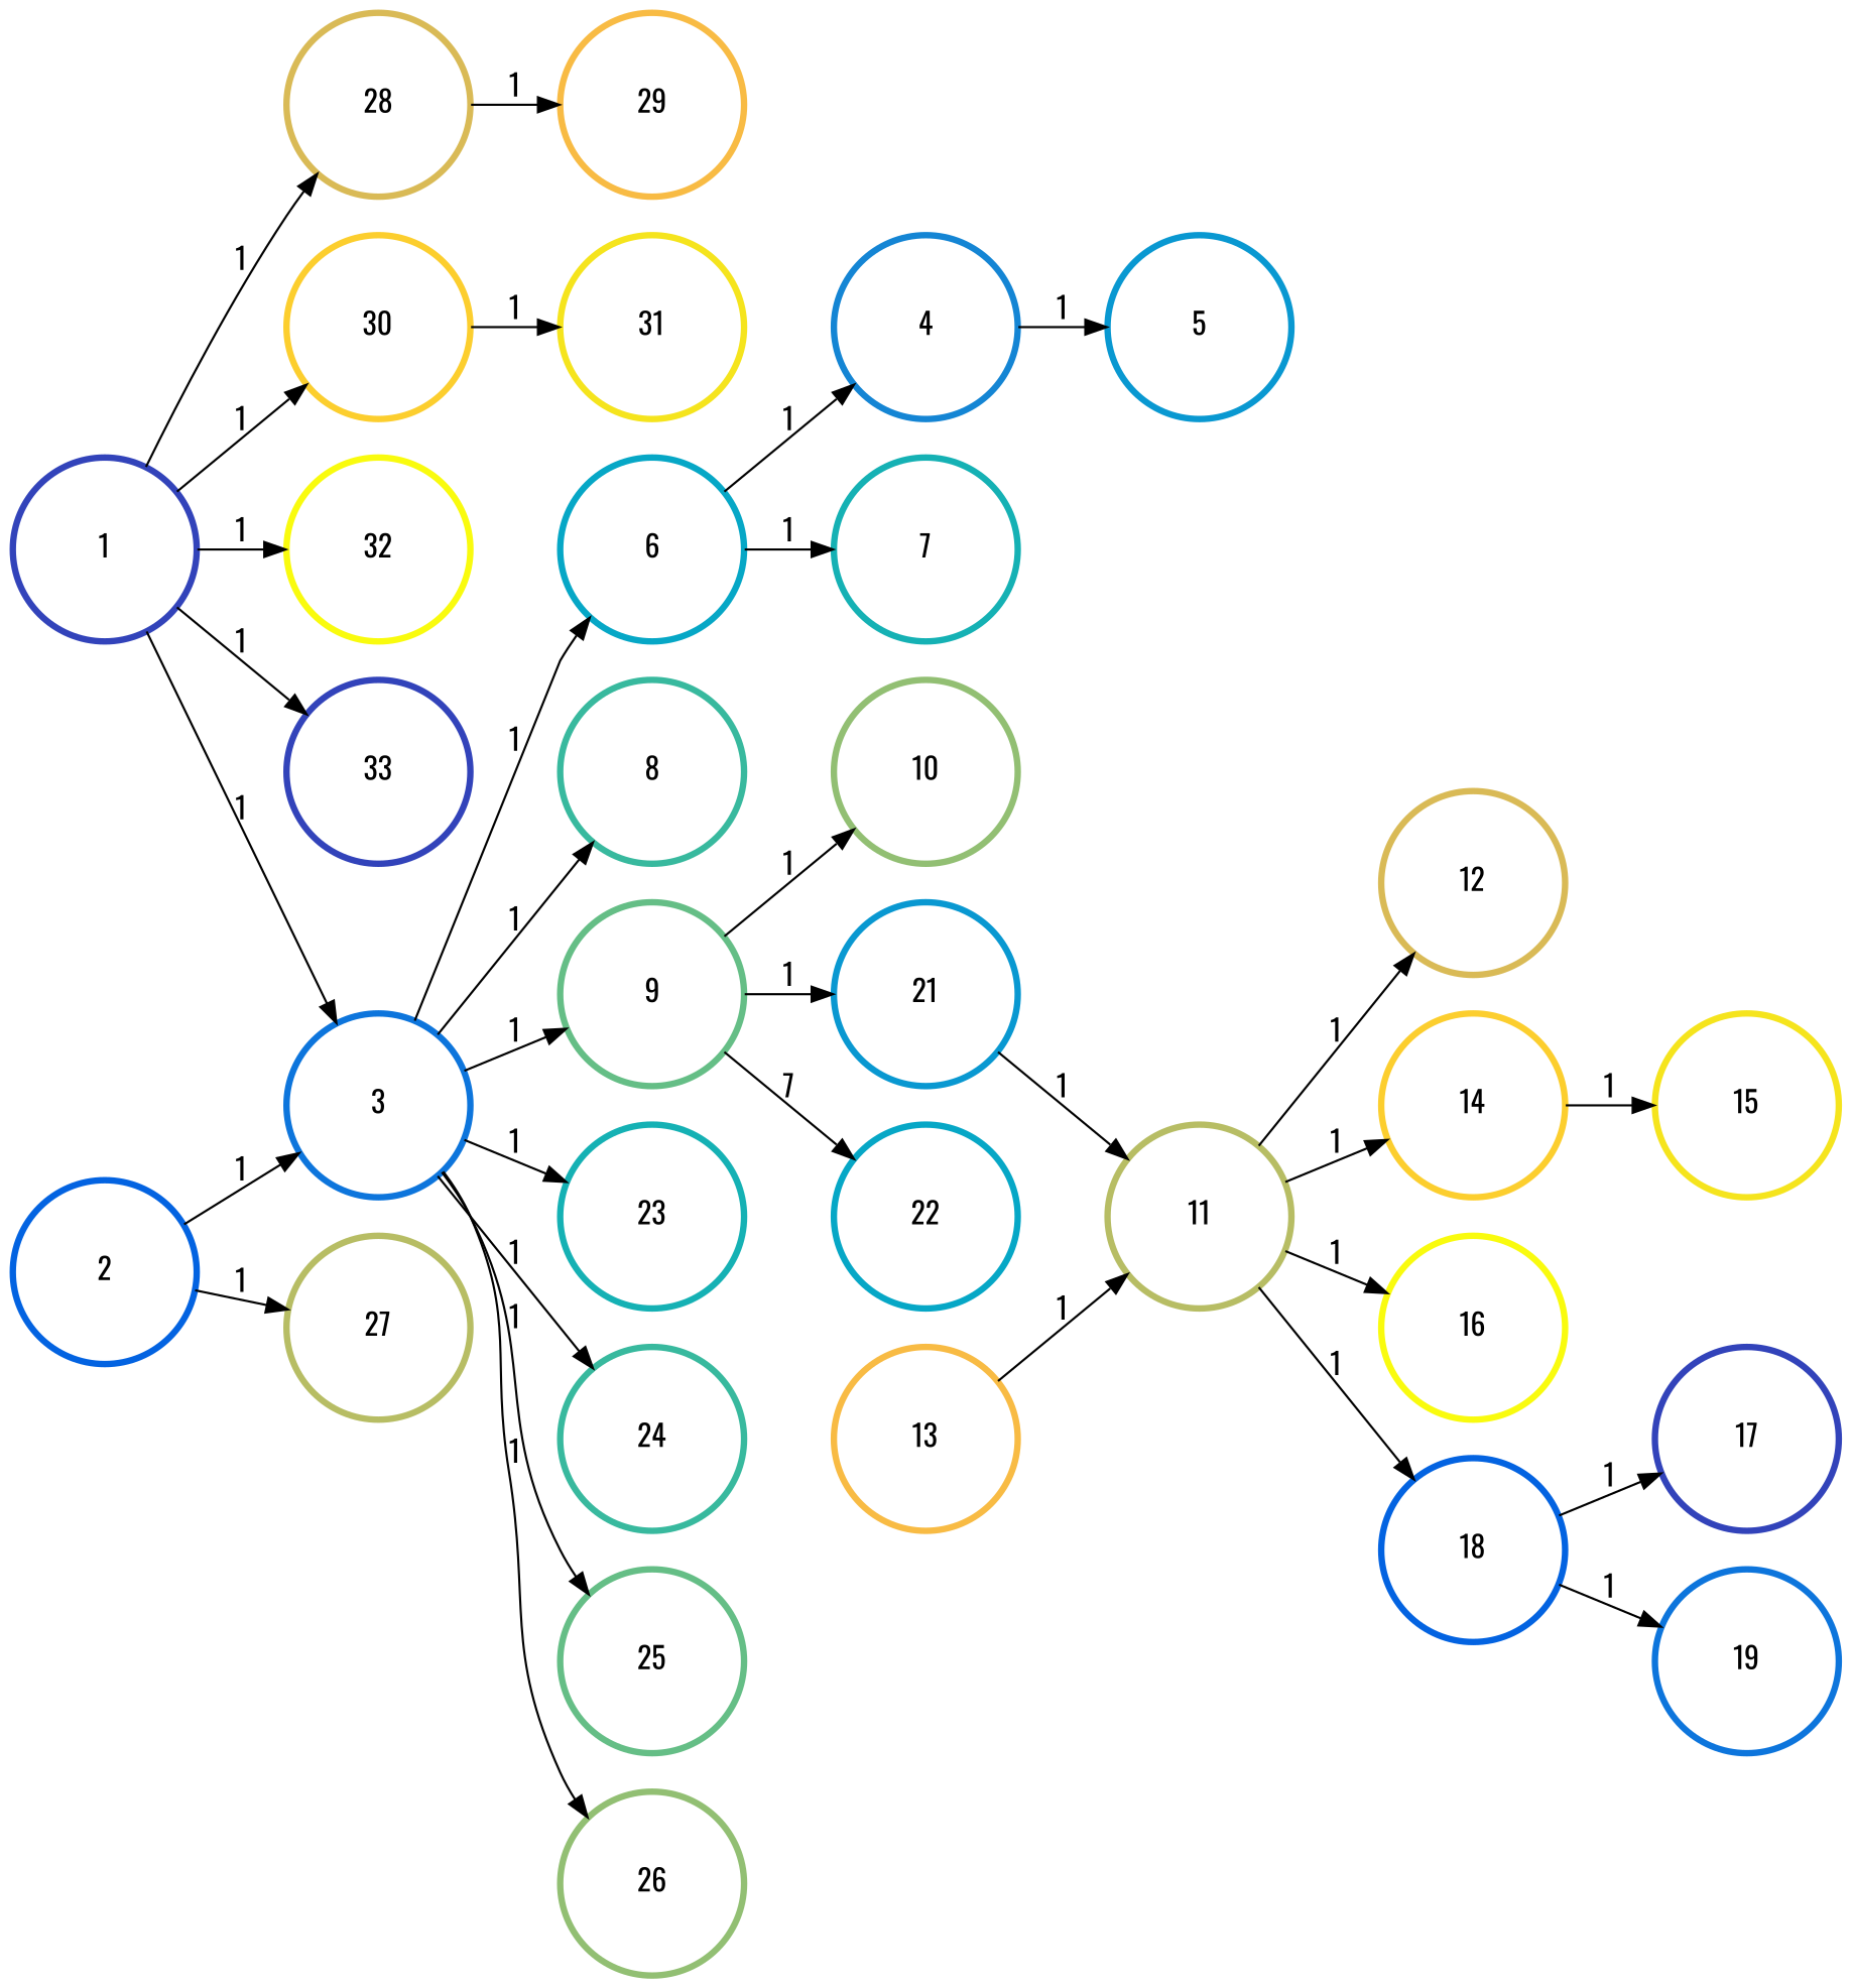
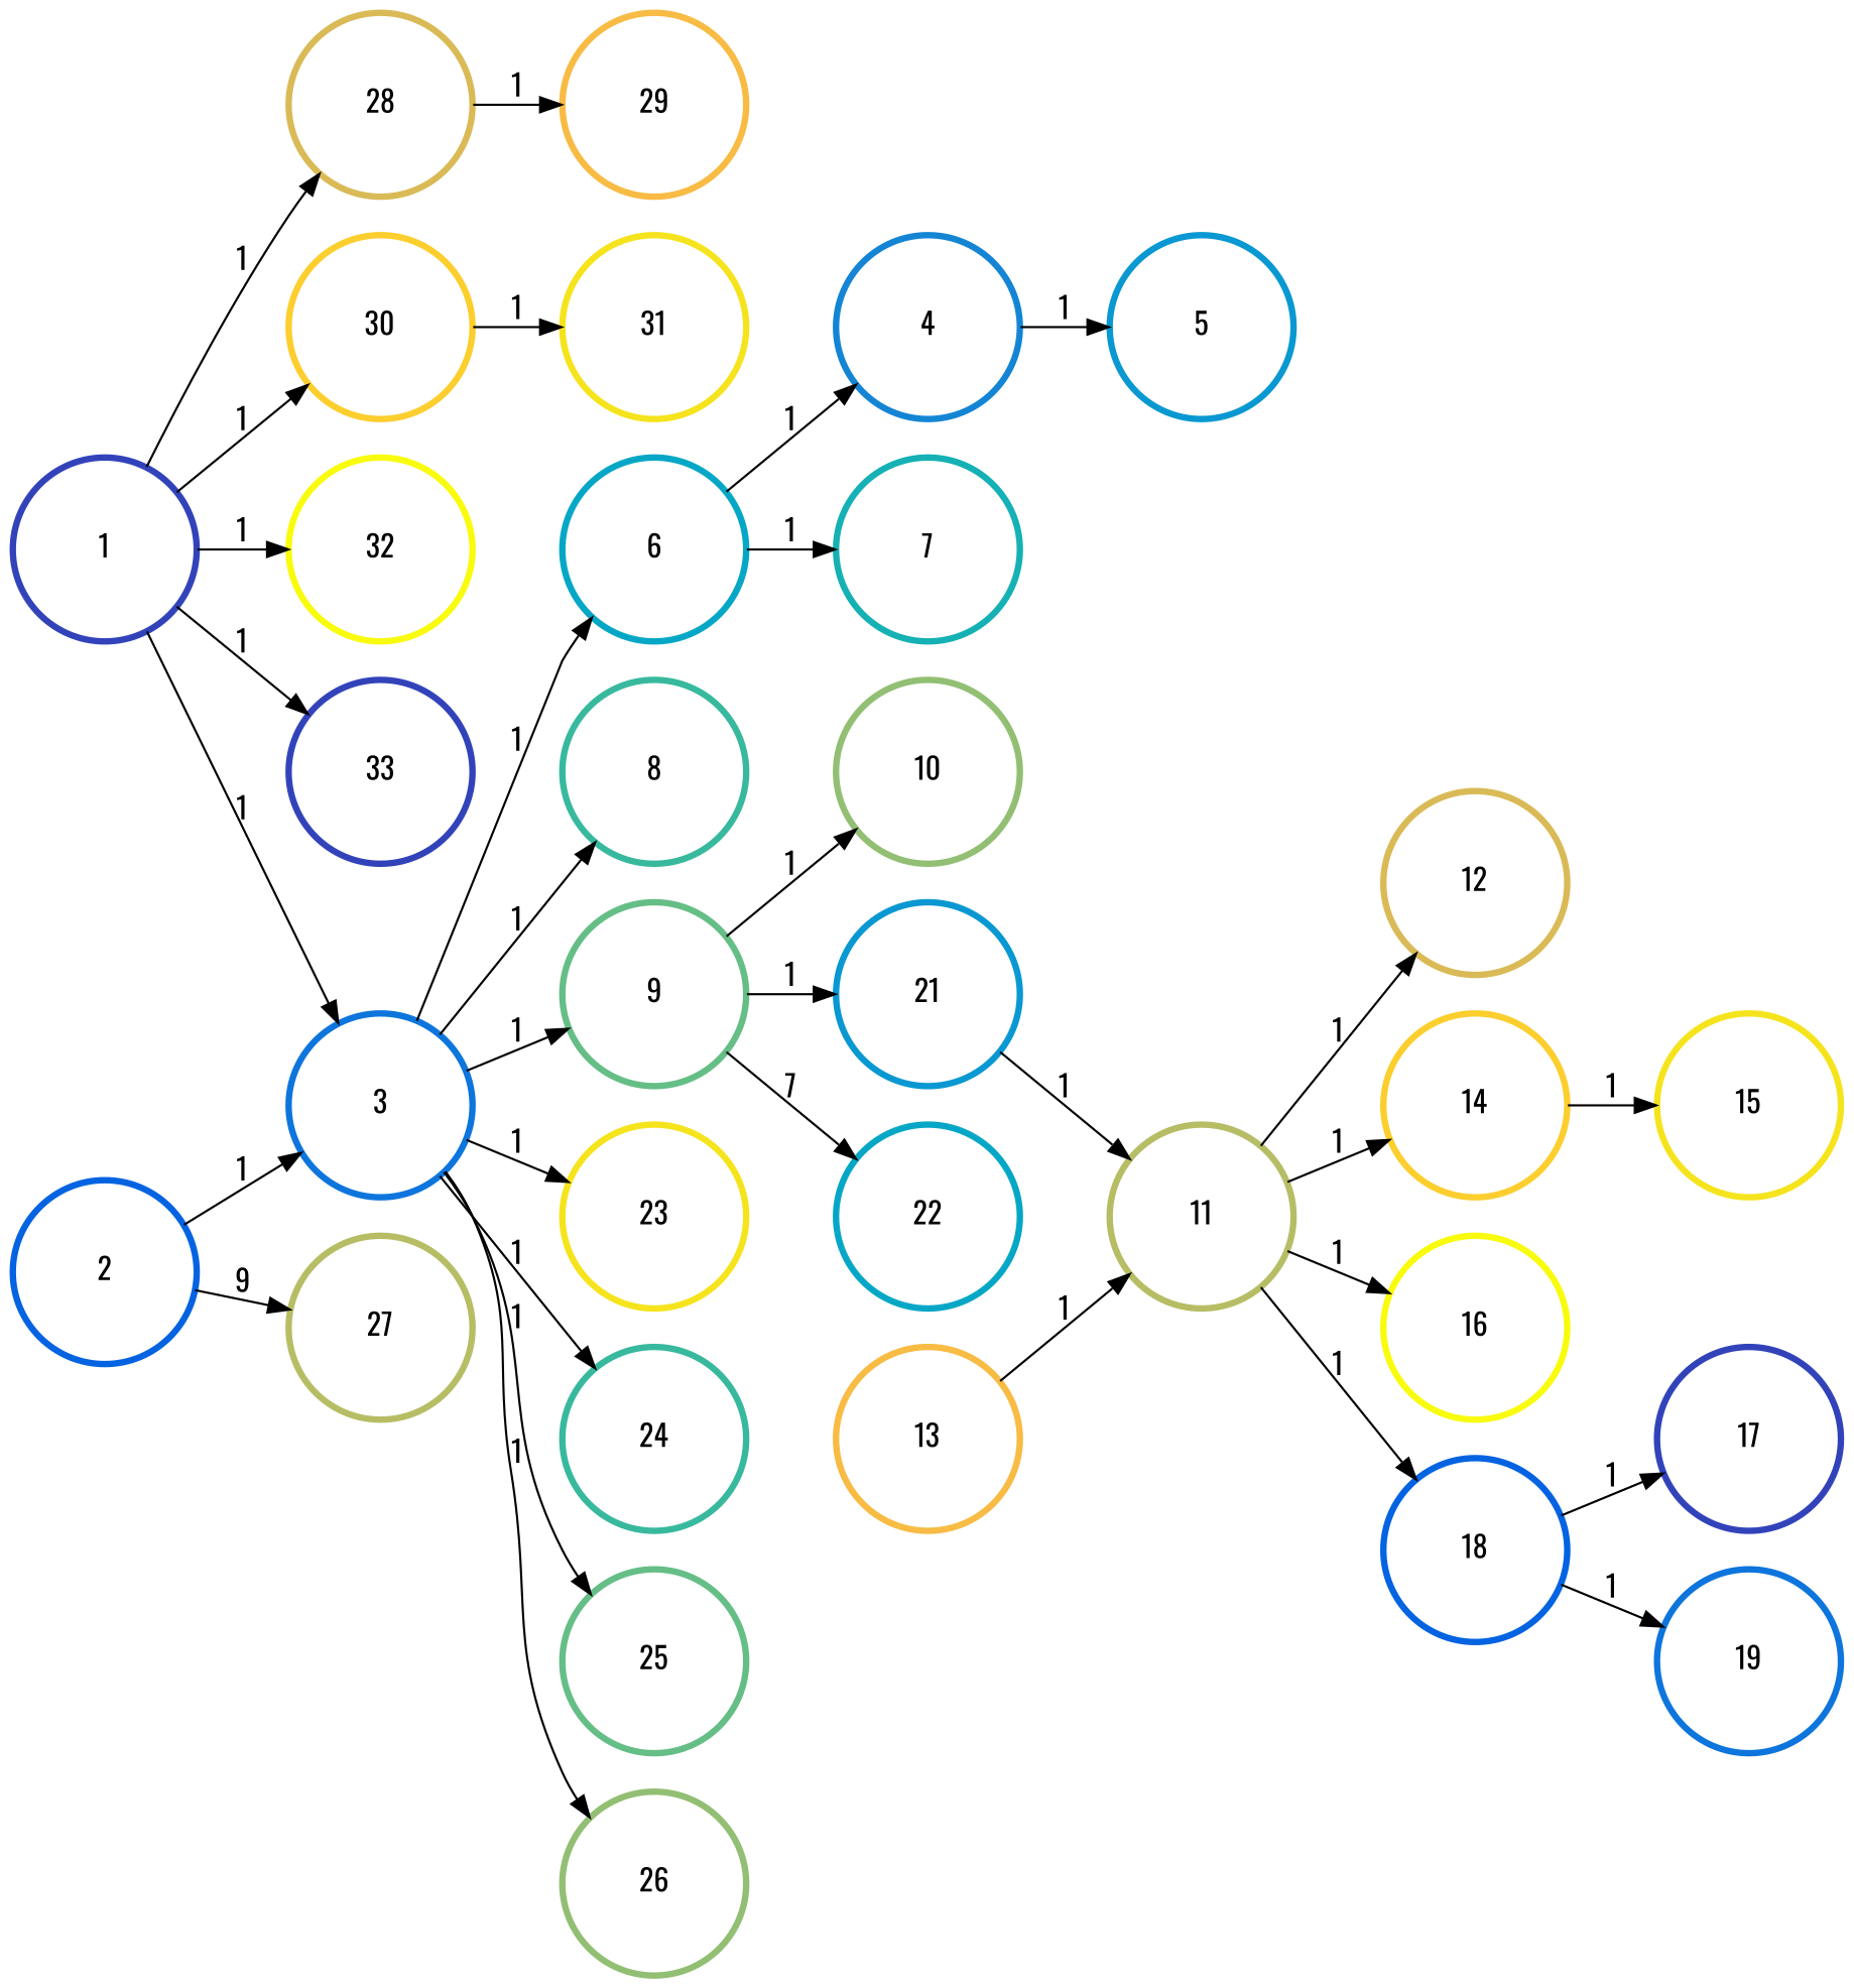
  digraph {
    fontname=Oswald
    rankdir=LR
    node [color="#3243BA" fontname=Oswald penwidth=3]
    edge [color=black fontname=Oswald penwidth=1]
    n1 [height=1.2 label=1 width=1.2]
    n2 [color="#D9BA56" height=1.2 label=28 width=1.2]
    n3 [color="#FCCE2E" height=1.2 label=30 width=1.2]
    n4 [color="#F9FB0E" height=1.2 label=32 width=1.2]
    n5 [height=1.2 label=33 width=1.2]
    n6 [color="#0D75DC" height=1.2 label=3 width=1.2]
    n7 [color="#0363E1" height=1.2 label=2 width=1.2]
    n8 [color="#B7BD64" height=1.2 label=27 width=1.2]
    n9 [color="#F8BB44" height=1.2 label=29 width=1.2]
    n10 [color="#F5E41D" height=1.2 label=31 width=1.2]
    n11 [color="#06A7C6" height=1.2 label=6 width=1.2]
    n12 [color="#38B99E" height=1.2 label=8 width=1.2]
    n13 [color="#65BE86" height=1.2 label=9 width=1.2]
-   n14 [color="#15B1B4" height=1.2 label=23 width=1.2]
+   n14 [color="#F5E41D" height=1.2 label=23 width=1.2]
    n15 [color="#38B99E" height=1.2 label=24 width=1.2]
    n16 [color="#65BE86" height=1.2 label=25 width=1.2]
    n17 [color="#92BF73" height=1.2 label=26 width=1.2]
    n18 [color="#1485D4" height=1.2 label=4 width=1.2]
    n19 [color="#15B1B4" height=1.2 label=7 width=1.2]
    n20 [color="#92BF73" height=1.2 label=10 width=1.2]
    n21 [color="#0998D1" height=1.2 label=21 width=1.2]
    n22 [color="#06A7C6" height=1.2 label=22 width=1.2]
    n23 [color="#0998D1" height=1.2 label=5 width=1.2]
    n24 [color="#B7BD64" height=1.2 label=11 width=1.2]
    n25 [color="#D9BA56" height=1.2 label=12 width=1.2]
    n26 [color="#FCCE2E" height=1.2 label=14 width=1.2]
    n27 [color="#F9FB0E" height=1.2 label=16 width=1.2]
    n28 [color="#0363E1" height=1.2 label=18 width=1.2]
    n29 [color="#F8BB44" height=1.2 label=13 width=1.2]
    n30 [color="#F5E41D" height=1.2 label=15 width=1.2]
    n31 [height=1.2 label=17 width=1.2]
    n32 [color="#0D75DC" height=1.2 label=19 width=1.2]
    n1 -> n2 [label=1]
    n1 -> n3 [label=1]
    n1 -> n4 [label=1]
    n1 -> n5 [label=1]
    n1 -> n6 [label=1]
    n2 -> n9 [label=1]
    n3 -> n10 [label=1]
    n6 -> n11 [label=1]
    n6 -> n12 [label=1]
    n6 -> n13 [label=1]
    n6 -> n14 [label=1]
    n6 -> n15 [label=1]
    n6 -> n16 [label=1]
    n6 -> n17 [label=1]
    n7 -> n6 [label=1]
-   n7 -> n8 [label=1]
+   n7 -> n8 [label=9]
    n11 -> n18 [label=1]
    n11 -> n19 [label=1]
    n13 -> n20 [label=1]
    n13 -> n21 [label=1]
    n13 -> n22 [label=7]
    n18 -> n23 [label=1]
    n21 -> n24 [label=1]
    n24 -> n25 [label=1]
    n24 -> n26 [label=1]
    n24 -> n27 [label=1]
    n24 -> n28 [label=1]
    n26 -> n30 [label=1]
    n28 -> n31 [label=1]
    n28 -> n32 [label=1]
    n29 -> n24 [label=1]
  }
